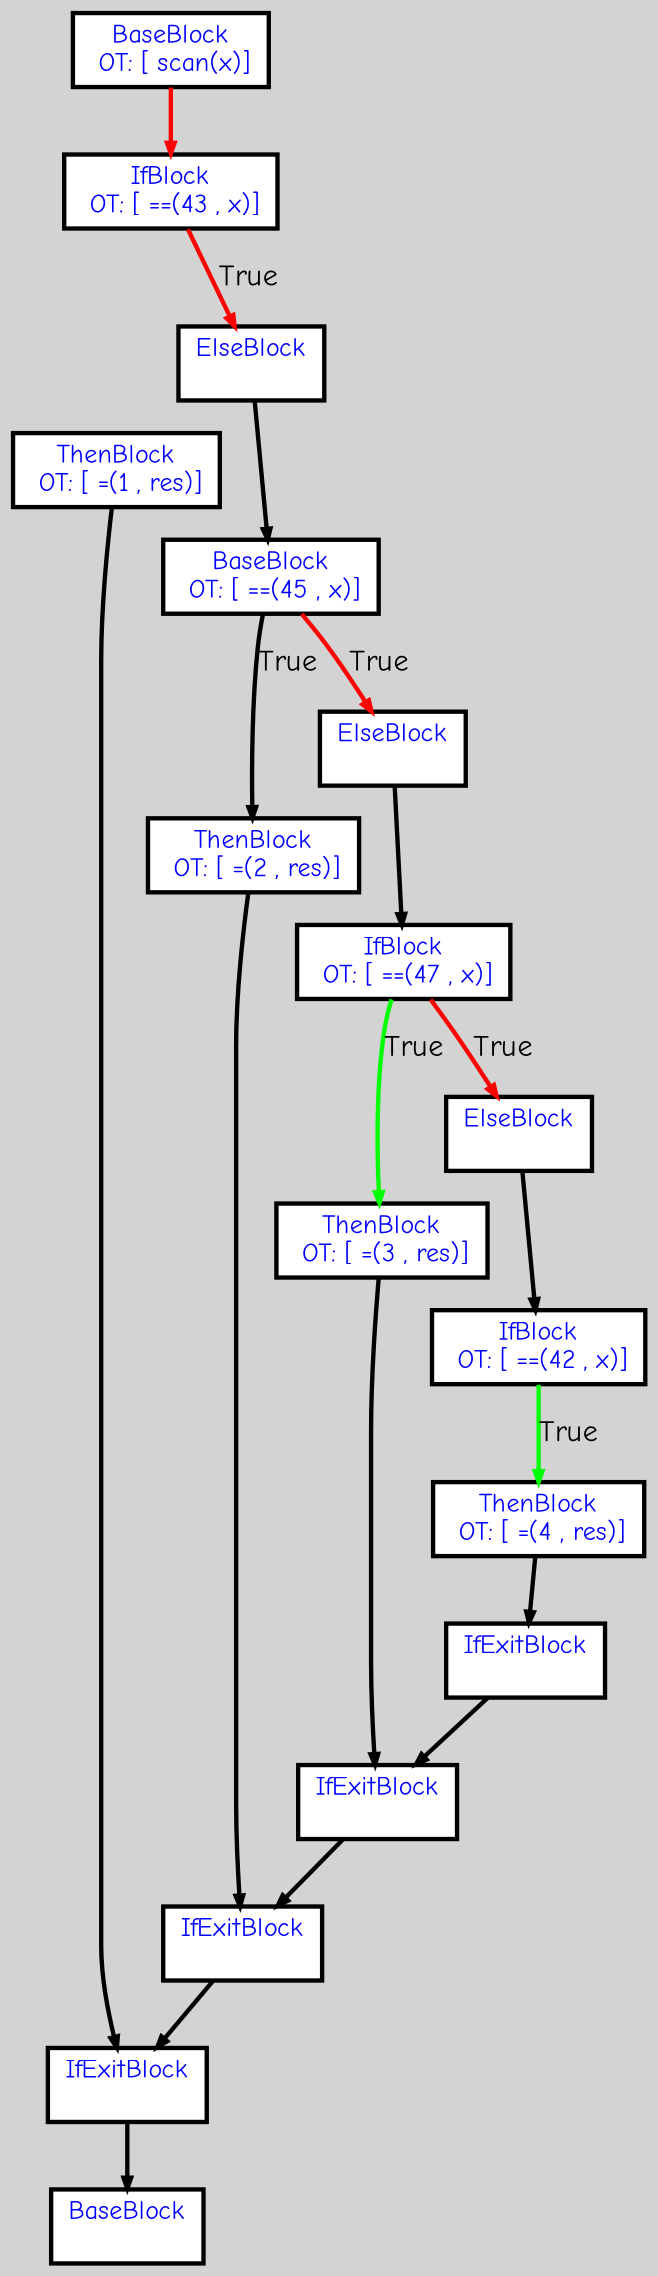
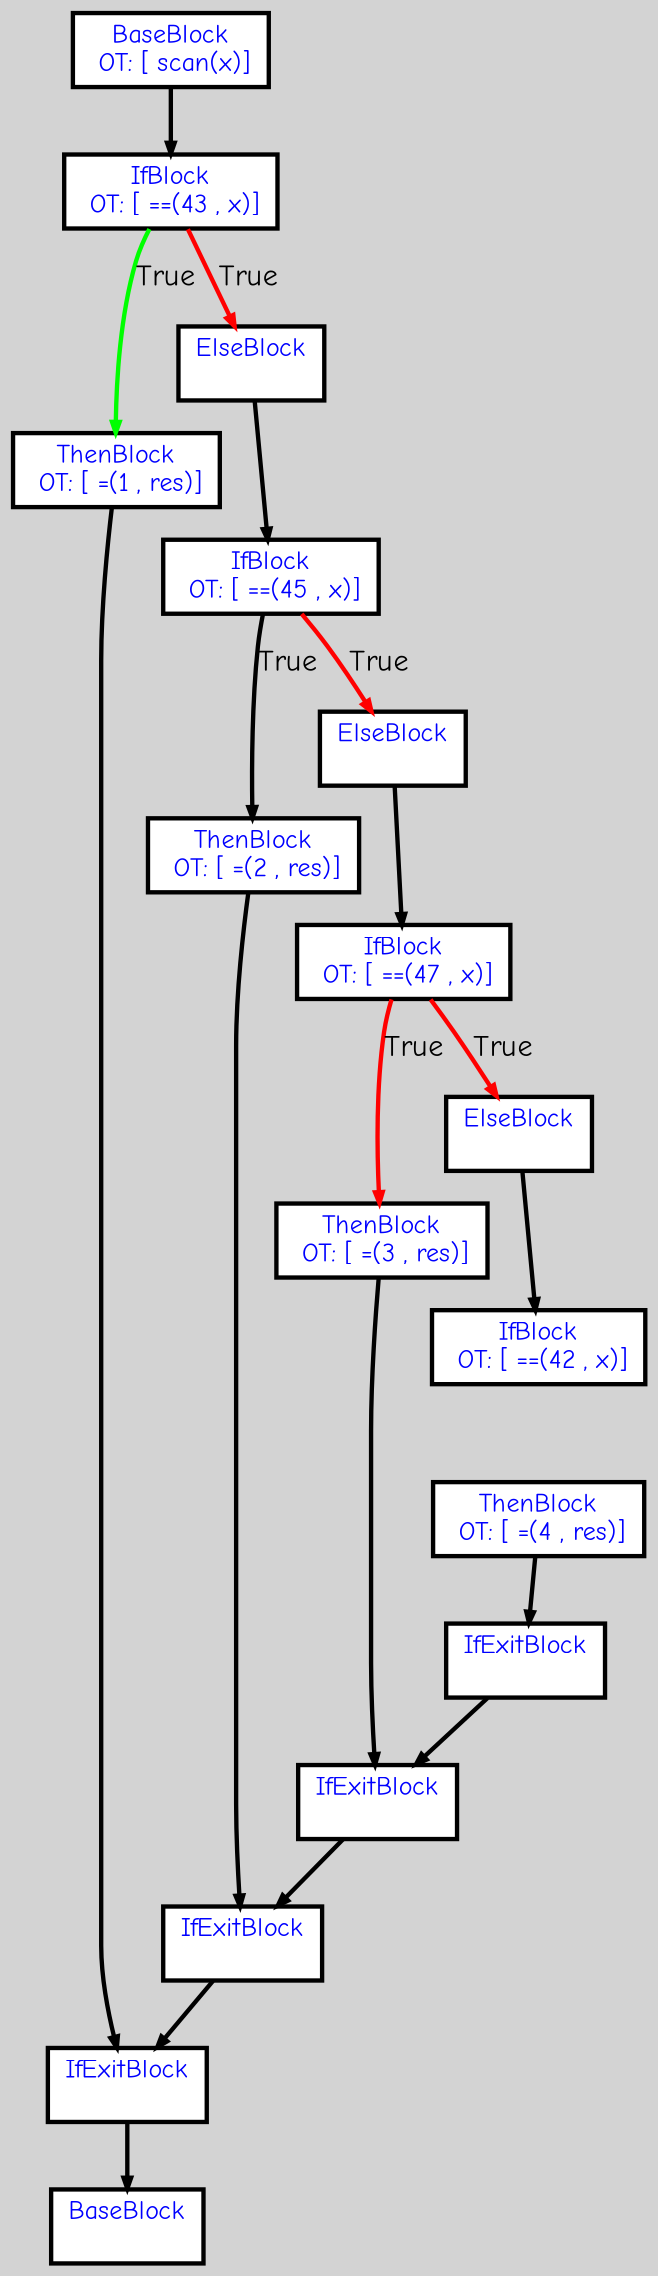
  digraph {
    bgcolor=lightgrey
    fontname="Comic Neue"
    ordering=out
    ranksep=.4
    node [color=black fillcolor=white fixedsize=false fontcolor=blue fontname="Comic Neue" fontsize=12 shape=box style="filled, solid, bold"]
    edge [arrowsize=.5 color=black fontname="Comic Neue" style=bold]
    n1 [height=.25 label="BaseBlock\n OT: [ scan(x)]\n" width=.25]
    n2 [height=.25 label="IfBlock\n OT: [ ==(43 , x)]\n" width=.25]
    n3 [height=.25 label="ThenBlock\n OT: [ =(1 , res)]\n" width=.25]
    n4 [height=.25 label="ElseBlock\n " width=.25]
    n5 [height=.25 label="IfExitBlock\n " width=.25]
-   n6 [height=.25 label="BaseBlock\n OT: [ ==(45 , x)]\n" width=.25]
+   n6 [height=.25 label="IfBlock\n OT: [ ==(45 , x)]\n" width=.25]
    n7 [height=.25 label="BaseBlock\n " width=.25]
    n8 [height=.25 label="ThenBlock\n OT: [ =(2 , res)]\n" width=.25]
    n9 [height=.25 label="ElseBlock\n " width=.25]
    n10 [height=.25 label="IfExitBlock\n " width=.25]
    n11 [height=.25 label="IfBlock\n OT: [ ==(47 , x)]\n" width=.25]
    n12 [height=.25 label="ThenBlock\n OT: [ =(3 , res)]\n" width=.25]
    n13 [height=.25 label="ElseBlock\n " width=.25]
    n14 [height=.25 label="IfExitBlock\n " width=.25]
    n15 [height=.25 label="IfBlock\n OT: [ ==(42 , x)]\n" width=.25]
    n16 [height=.25 label="ThenBlock\n OT: [ =(4 , res)]\n" width=.25]
    n17 [height=.25 label="IfExitBlock\n " width=.25]
-   n1 -> n2 [color=red]
+   n1 -> n2
+   n2 -> n3 [color=green label=True]
    n2 -> n4 [color=red label=True]
    n3 -> n5
    n4 -> n6
    n5 -> n7
    n6 -> n8 [label=True]
    n6 -> n9 [color=red label=True]
    n8 -> n10
    n9 -> n11
    n10 -> n5
-   n11 -> n12 [color=green label=True]
+   n11 -> n12 [color=red label=True]
    n11 -> n13 [color=red label=True]
    n12 -> n14
    n13 -> n15
    n14 -> n10
-   n15 -> n16 [color=green label=True]
    n16 -> n17
    n17 -> n14
  }
